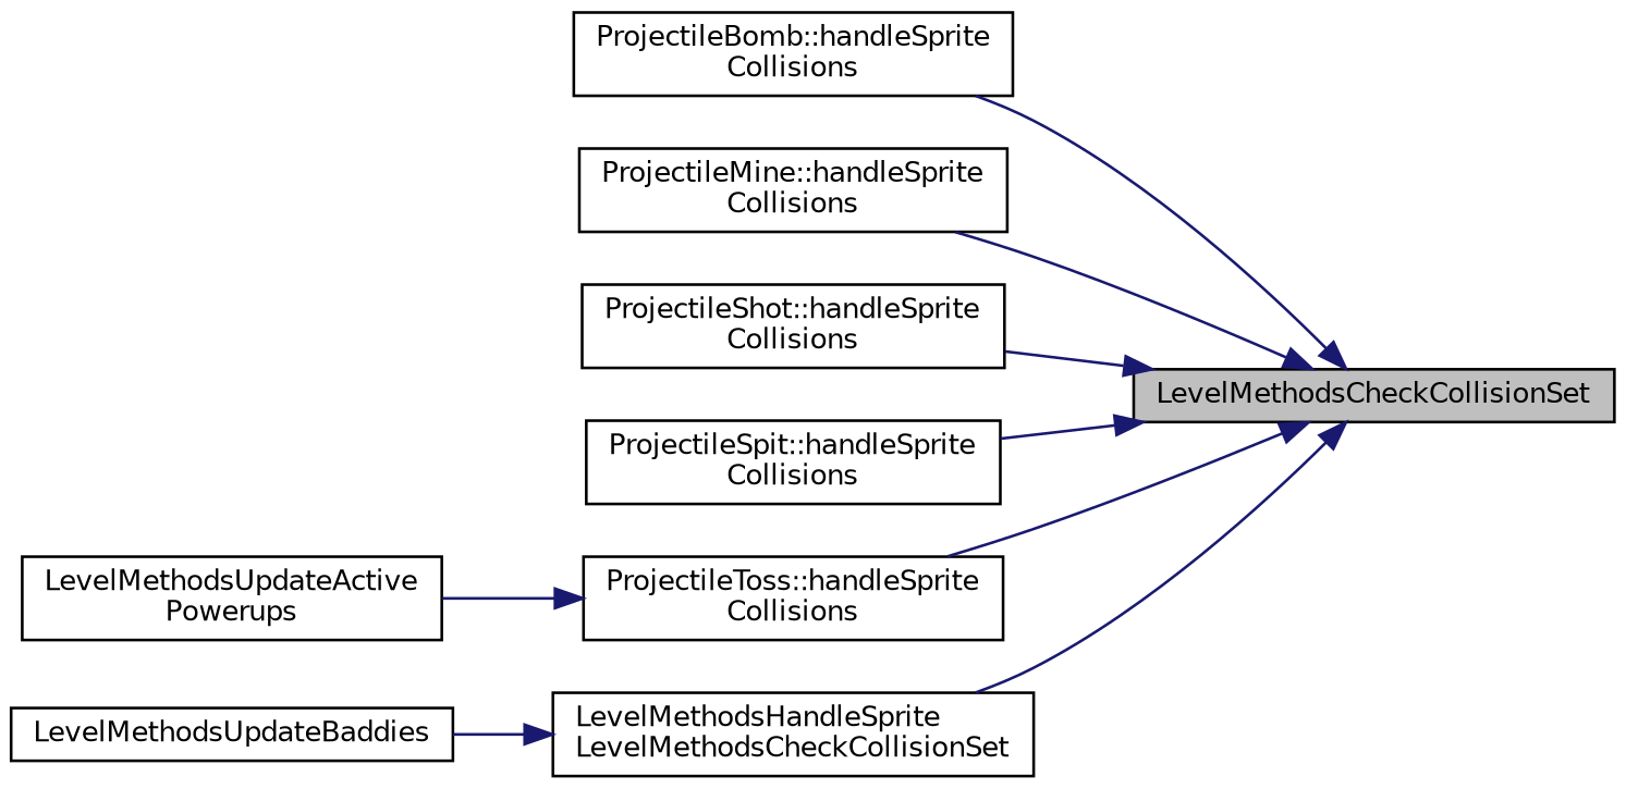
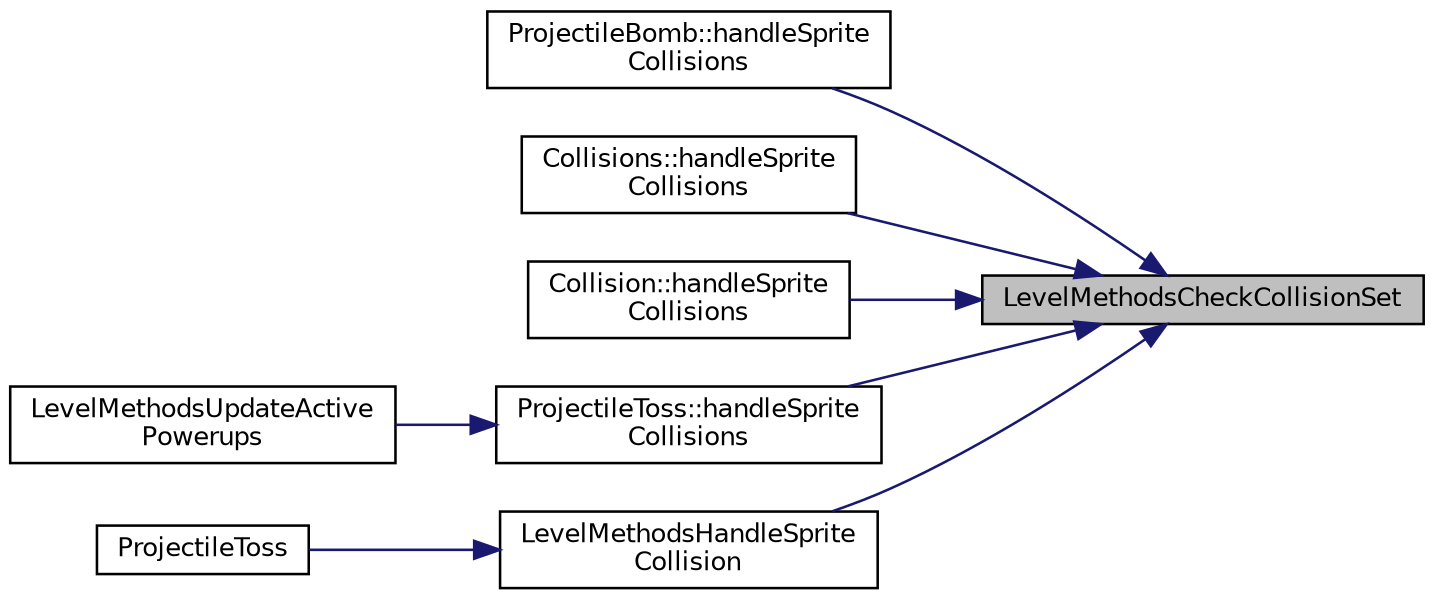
  digraph {
    rankdir=RL
    node [color=black fillcolor=white fontname=Helvetica fontsize=10 shape=record style=filled]
    edge [color=midnightblue dir=back fontname=Helvetica fontsize=10 labelfontname=Helvetica labelfontsize=10 style=solid]
    n1 [fillcolor=grey75 fontcolor=black height=0.2 label=LevelMethodsCheckCollisionSet width=0.4]
    n2 [height=0.2 label="ProjectileBomb::handleSprite\lCollisions" width=0.4]
-   n3 [height=0.2 label="ProjectileMine::handleSprite\lCollisions" width=0.4]
-   n4 [height=0.2 label="ProjectileShot::handleSprite\lCollisions" width=0.4]
-   n5 [height=0.2 label="ProjectileSpit::handleSprite\lCollisions" width=0.4]
+   n3 [height=0.2 label="Collisions::handleSprite\lCollisions" width=0.4]
+   n4 [height=0.2 label="Collision::handleSprite\lCollisions" width=0.4]
    n6 [height=0.2 label="ProjectileToss::handleSprite\lCollisions" width=0.4]
-   n7 [height=0.2 label="LevelMethodsHandleSprite\lLevelMethodsCheckCollisionSet" width=0.4]
+   n7 [height=0.2 label="LevelMethodsHandleSprite\lCollision" width=0.4]
    n8 [height=0.2 label="LevelMethodsUpdateActive\lPowerups" width=0.4]
-   n9 [height=0.2 label=LevelMethodsUpdateBaddies width=0.4]
+   n9 [height=0.2 label=ProjectileToss width=0.4]
    n1 -> n2
    n1 -> n3
    n1 -> n4
-   n1 -> n5
    n1 -> n6
    n1 -> n7
    n6 -> n8
    n7 -> n9
  }
